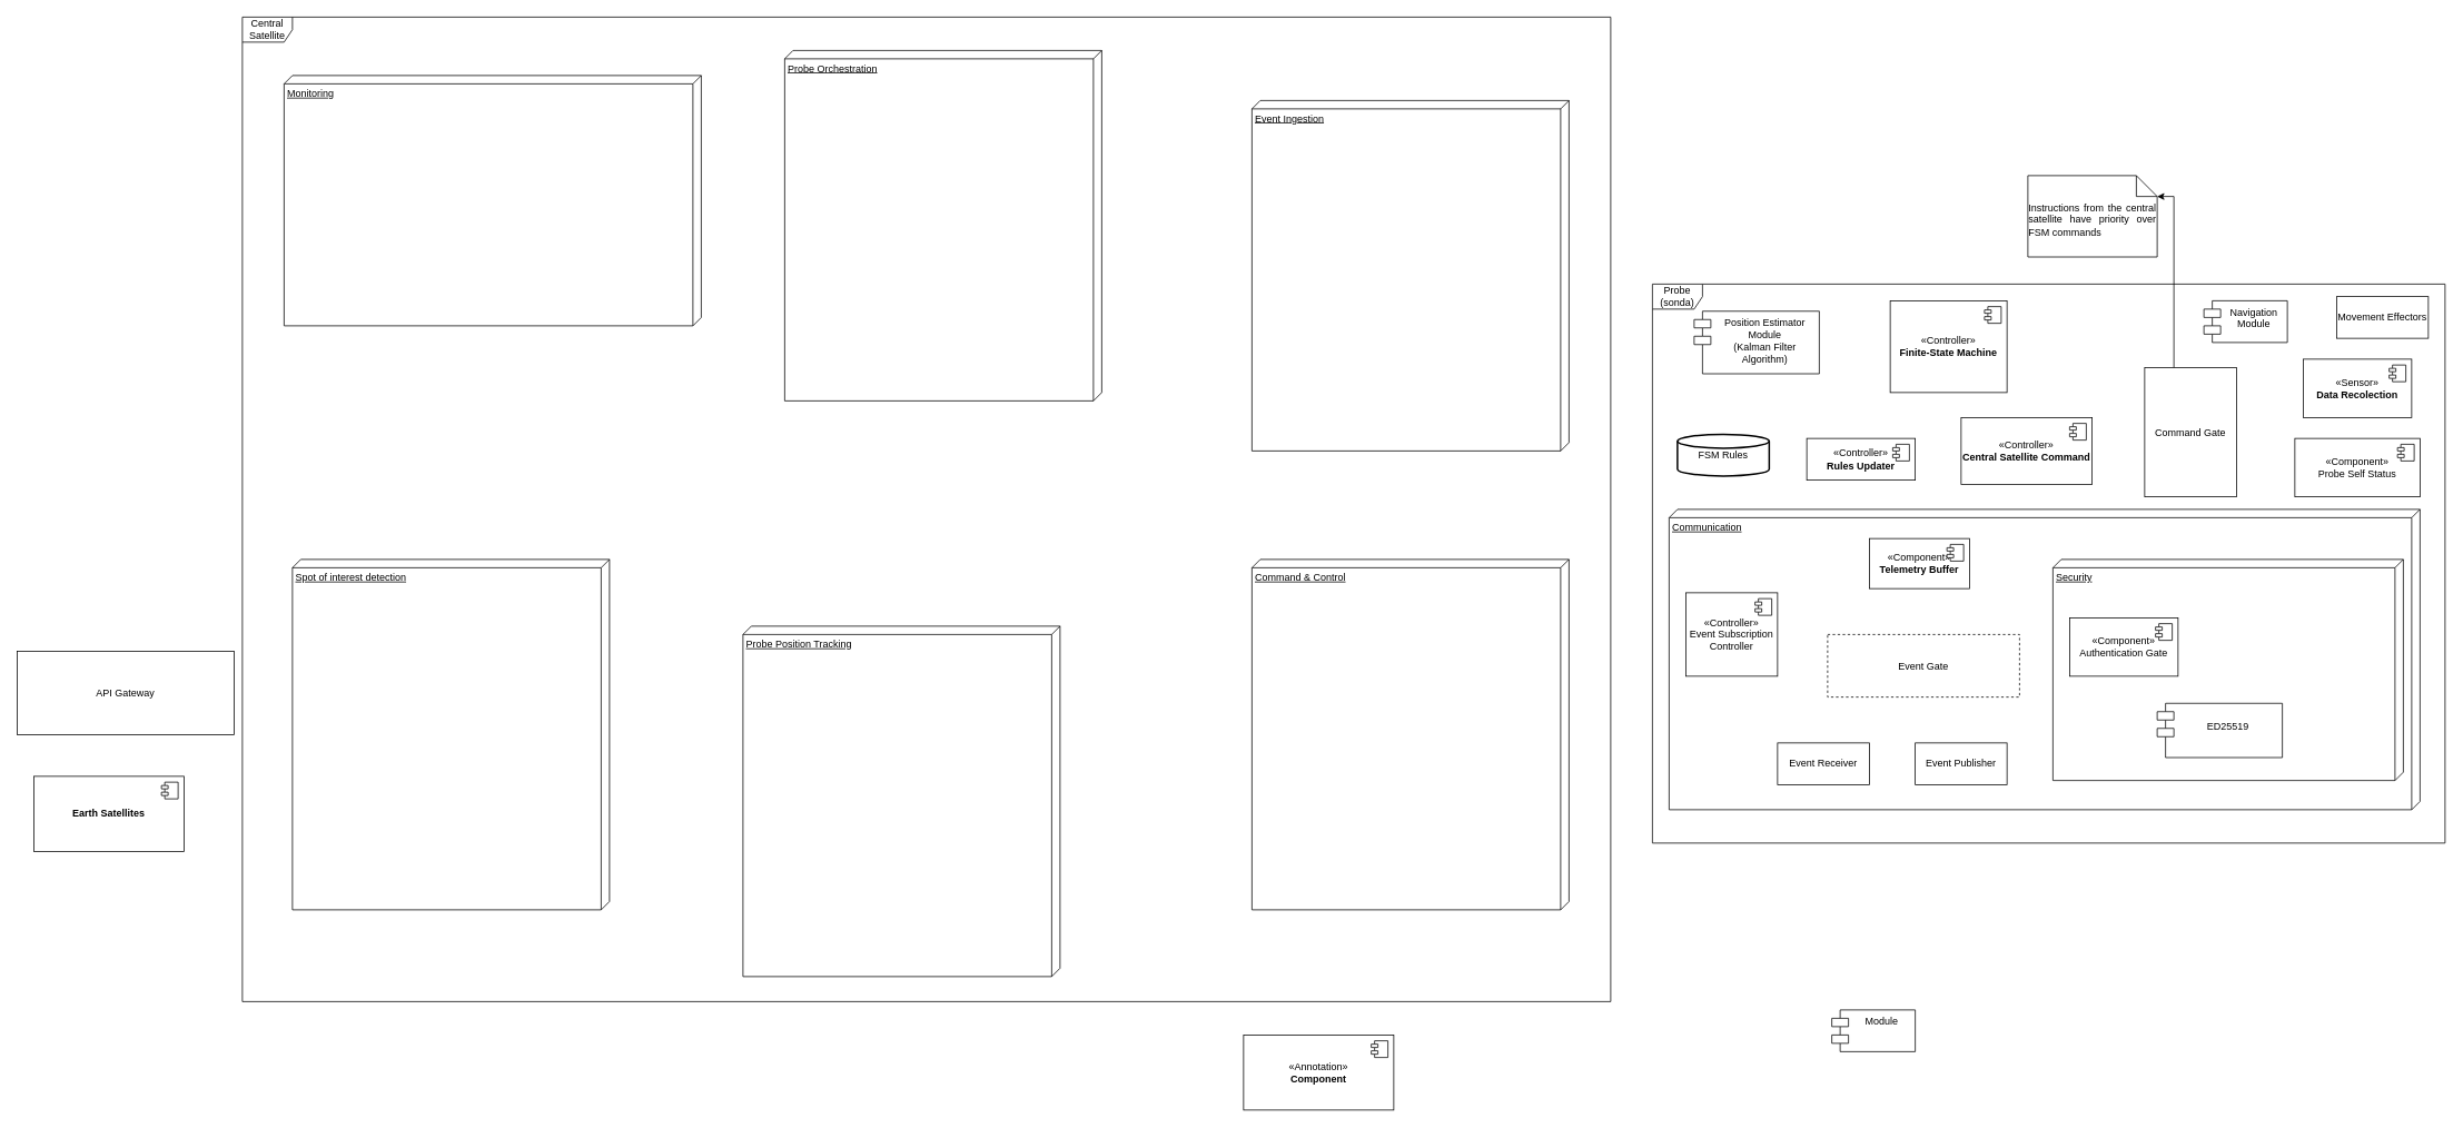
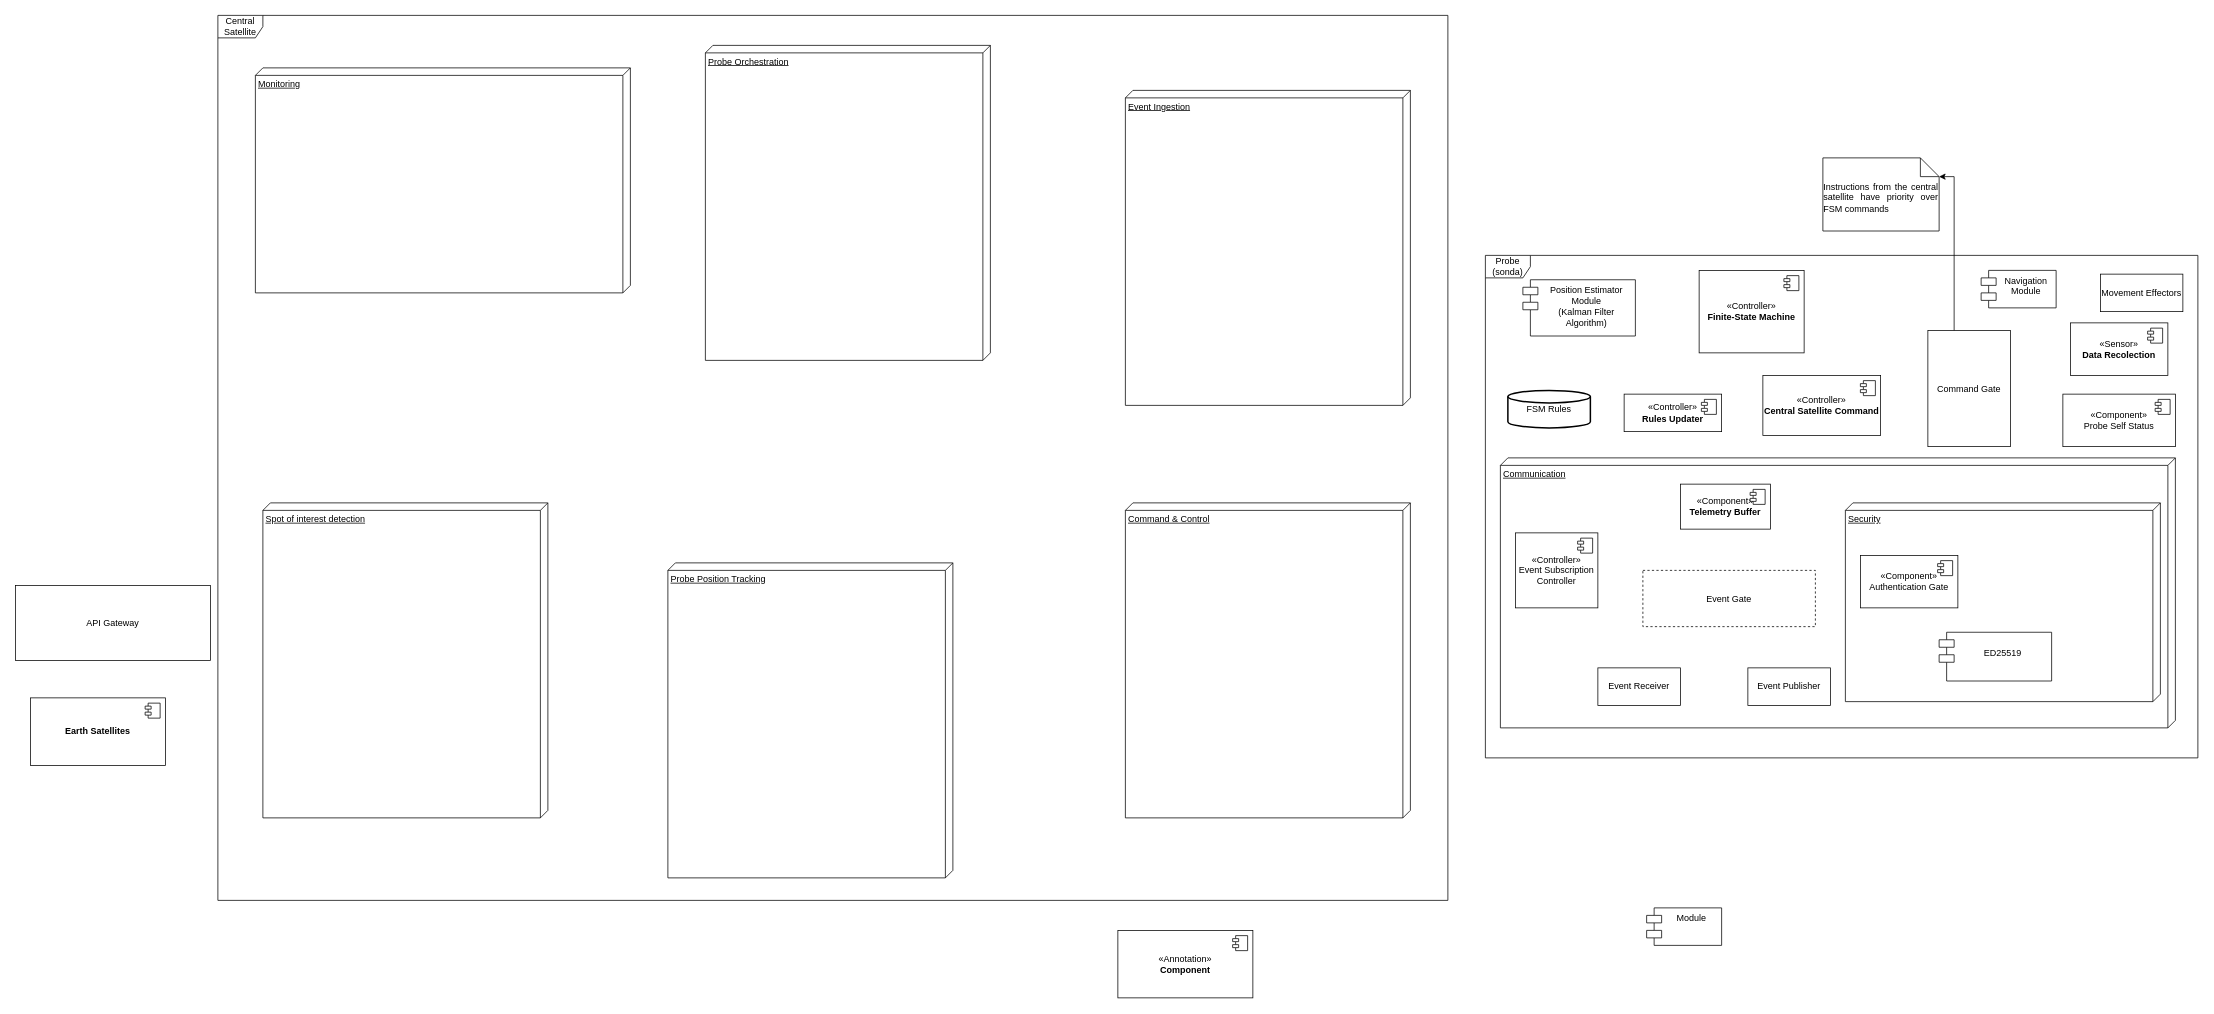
  <mxCell id="0" />
  <mxCell id="1" parent="0" />
  <mxCell id="2" value="Communication" style="verticalAlign=top;align=left;spacingTop=8;spacingLeft=2;spacingRight=12;shape=cube;size=10;direction=south;fontStyle=4;html=1;whiteSpace=wrap;" vertex="1" parent="1"><mxGeometry x="2000" y="610" width="900" height="360" as="geometry" /></mxCell>
  <mxCell id="3" value="«Controller»&lt;br&gt;&lt;b&gt;Finite-State Machine&lt;br&gt;&lt;/b&gt;" style="html=1;dropTarget=0;whiteSpace=wrap;" vertex="1" parent="1"><mxGeometry x="2265" y="360" width="140" height="110" as="geometry" /></mxCell>
  <mxCell id="4" value="" style="shape=module;jettyWidth=8;jettyHeight=4;" vertex="1" parent="3"><mxGeometry x="1" width="20" height="20" relative="1" as="geometry"><mxPoint x="-27" y="7" as="offset" /></mxGeometry></mxCell>
  <mxCell id="5" value="Central Satellite" style="shape=umlFrame;whiteSpace=wrap;html=1;pointerEvents=0;" vertex="1" parent="1"><mxGeometry x="290" y="20" width="1640" height="1180" as="geometry" /></mxCell>
  <mxCell id="6" value="Probe (sonda)" style="shape=umlFrame;whiteSpace=wrap;html=1;pointerEvents=0;" vertex="1" parent="1"><mxGeometry x="1980" y="340" width="950" height="670" as="geometry" /></mxCell>
  <mxCell id="7" value="API Gateway" style="html=1;whiteSpace=wrap;" vertex="1" parent="1"><mxGeometry x="20" y="780" width="260" height="100" as="geometry" /></mxCell>
  <mxCell id="8" value="Module" style="shape=module;align=left;spacingLeft=20;align=center;verticalAlign=top;whiteSpace=wrap;html=1;" vertex="1" parent="1"><mxGeometry x="2195" y="1210" width="100" height="50" as="geometry" /></mxCell>
  <mxCell id="9" value="&lt;b&gt;Earth Satellites&lt;/b&gt;" style="html=1;dropTarget=0;whiteSpace=wrap;" vertex="1" parent="1"><mxGeometry x="40" y="930" width="180" height="90" as="geometry" /></mxCell>
  <mxCell id="10" value="" style="shape=module;jettyWidth=8;jettyHeight=4;" vertex="1" parent="9"><mxGeometry x="1" width="20" height="20" relative="1" as="geometry"><mxPoint x="-27" y="7" as="offset" /></mxGeometry></mxCell>
  <mxCell id="11" value="&amp;laquo;Annotation&amp;raquo;&lt;br/&gt;&lt;b&gt;Component&lt;/b&gt;" style="html=1;dropTarget=0;whiteSpace=wrap;" vertex="1" parent="1"><mxGeometry x="1490" y="1240" width="180" height="90" as="geometry" /></mxCell>
  <mxCell id="12" value="" style="shape=module;jettyWidth=8;jettyHeight=4;" vertex="1" parent="11"><mxGeometry x="1" width="20" height="20" relative="1" as="geometry"><mxPoint x="-27" y="7" as="offset" /></mxGeometry></mxCell>
  <mxCell id="13" value="FSM Rules" style="strokeWidth=2;html=1;shape=mxgraph.flowchart.database;whiteSpace=wrap;" vertex="1" parent="1"><mxGeometry x="2010" y="520" width="110" height="50" as="geometry" /></mxCell>
  <mxCell id="14" value="«Controller»&lt;br&gt;&lt;b&gt;Rules Updater&lt;/b&gt;" style="html=1;dropTarget=0;whiteSpace=wrap;" vertex="1" parent="1"><mxGeometry x="2165" y="525" width="130" height="50" as="geometry" /></mxCell>
  <mxCell id="15" value="" style="shape=module;jettyWidth=8;jettyHeight=4;" vertex="1" parent="14"><mxGeometry x="1" width="20" height="20" relative="1" as="geometry"><mxPoint x="-27" y="7" as="offset" /></mxGeometry></mxCell>
- <mxCell id="16" value="Movement Effectors" style="html=1;whiteSpace=wrap;" vertex="1" parent="1"><mxGeometry x="2800" y="355" width="110" height="50" as="geometry" /></mxCell>
+ <mxCell id="16" value="Movement Effectors" style="html=1;whiteSpace=wrap;" vertex="1" parent="1"><mxGeometry x="2800" y="365" width="110" height="50" as="geometry" /></mxCell>
  <mxCell id="17" value="Position Estimator&lt;br&gt;Module&lt;br&gt;(Kalman Filter Algorithm)" style="shape=module;align=left;spacingLeft=20;align=center;verticalAlign=top;whiteSpace=wrap;html=1;" vertex="1" parent="1"><mxGeometry x="2030" y="372.5" width="150" height="75" as="geometry" /></mxCell>
  <mxCell id="18" value="Navigation Module" style="shape=module;align=left;spacingLeft=20;align=center;verticalAlign=top;whiteSpace=wrap;html=1;" vertex="1" parent="1"><mxGeometry x="2641" y="360" width="100" height="50" as="geometry" /></mxCell>
  <mxCell id="19" value="«Component»&lt;br&gt;Probe Self Status" style="html=1;dropTarget=0;whiteSpace=wrap;" vertex="1" parent="1"><mxGeometry x="2750" y="525" width="150" height="70" as="geometry" /></mxCell>
  <mxCell id="20" value="" style="shape=module;jettyWidth=8;jettyHeight=4;" vertex="1" parent="19"><mxGeometry x="1" width="20" height="20" relative="1" as="geometry"><mxPoint x="-27" y="7" as="offset" /></mxGeometry></mxCell>
  <mxCell id="21" value="Event Receiver" style="html=1;whiteSpace=wrap;" vertex="1" parent="1"><mxGeometry x="2130" y="890" width="110" height="50" as="geometry" /></mxCell>
- <mxCell id="22" value="Event Publisher" style="html=1;whiteSpace=wrap;" vertex="1" parent="1"><mxGeometry x="2295" y="890" width="110" height="50" as="geometry" /></mxCell>
+ <mxCell id="22" value="Event Publisher" style="html=1;whiteSpace=wrap;" vertex="1" parent="1"><mxGeometry x="2330" y="890" width="110" height="50" as="geometry" /></mxCell>
  <mxCell id="23" value="«Controller»&lt;br&gt;Event Subscription Controller" style="html=1;dropTarget=0;whiteSpace=wrap;" vertex="1" parent="1"><mxGeometry x="2020" y="710" width="110" height="100" as="geometry" /></mxCell>
  <mxCell id="24" value="" style="shape=module;jettyWidth=8;jettyHeight=4;" vertex="1" parent="23"><mxGeometry x="1" width="20" height="20" relative="1" as="geometry"><mxPoint x="-27" y="7" as="offset" /></mxGeometry></mxCell>
  <mxCell id="25" value="Security" style="verticalAlign=top;align=left;spacingTop=8;spacingLeft=2;spacingRight=12;shape=cube;size=10;direction=south;fontStyle=4;html=1;whiteSpace=wrap;" vertex="1" parent="1"><mxGeometry x="2460" y="670" width="420" height="265" as="geometry" /></mxCell>
  <mxCell id="26" value="&lt;div&gt;&lt;br&gt;&lt;/div&gt;ED25519" style="shape=module;align=left;spacingLeft=20;align=center;verticalAlign=top;whiteSpace=wrap;html=1;" vertex="1" parent="1"><mxGeometry x="2585" y="842.5" width="150" height="65" as="geometry" /></mxCell>
  <mxCell id="27" value="«Sensor»&lt;br&gt;&lt;b&gt;Data Recolection&lt;/b&gt;" style="html=1;dropTarget=0;whiteSpace=wrap;" vertex="1" parent="1"><mxGeometry x="2760" y="430" width="130" height="70" as="geometry" /></mxCell>
  <mxCell id="28" value="" style="shape=module;jettyWidth=8;jettyHeight=4;" vertex="1" parent="27"><mxGeometry x="1" width="20" height="20" relative="1" as="geometry"><mxPoint x="-27" y="7" as="offset" /></mxGeometry></mxCell>
  <mxCell id="29" value="«Component»&lt;div&gt;Authentication Gate&lt;/div&gt;" style="html=1;dropTarget=0;whiteSpace=wrap;" vertex="1" parent="1"><mxGeometry x="2480" y="740" width="130" height="70" as="geometry" /></mxCell>
  <mxCell id="30" value="" style="shape=module;jettyWidth=8;jettyHeight=4;" vertex="1" parent="29"><mxGeometry x="1" width="20" height="20" relative="1" as="geometry"><mxPoint x="-27" y="7" as="offset" /></mxGeometry></mxCell>
  <mxCell id="31" value="Event Gate" style="html=1;whiteSpace=wrap;dashed=1;" vertex="1" parent="1"><mxGeometry x="2190" y="760" width="230" height="75" as="geometry" /></mxCell>
  <mxCell id="32" value="Monitoring" style="verticalAlign=top;align=left;spacingTop=8;spacingLeft=2;spacingRight=12;shape=cube;size=10;direction=south;fontStyle=4;html=1;whiteSpace=wrap;" vertex="1" parent="1"><mxGeometry x="340" y="90" width="500" height="300" as="geometry" /></mxCell>
  <mxCell id="33" value="«Controller»&lt;br&gt;&lt;b&gt;Central Satellite Command&lt;/b&gt;" style="html=1;dropTarget=0;whiteSpace=wrap;" vertex="1" parent="1"><mxGeometry x="2350" width="157" height="80" as="geometry" y="500" /></mxCell>
  <mxCell id="34" value="" style="shape=module;jettyWidth=8;jettyHeight=4;" vertex="1" parent="33"><mxGeometry x="1" width="20" height="20" relative="1" as="geometry"><mxPoint x="-27" y="7" as="offset" /></mxGeometry></mxCell>
  <mxCell id="35" style="edgeStyle=orthogonalEdgeStyle;rounded=0;orthogonalLoop=1;jettySize=auto;html=1;entryX=0;entryY=0;entryDx=155;entryDy=25;entryPerimeter=0;exitX=0.155;exitY=0.016;exitDx=0;exitDy=0;exitPerimeter=0;" edge="1" parent="1" source="36" target="37"><mxGeometry relative="1" as="geometry"><mxPoint x="2625" y="290" as="targetPoint" /><Array as="points"><mxPoint x="2605" y="443" /><mxPoint x="2605" y="235" /></Array></mxGeometry></mxCell>
  <mxCell id="36" value="Command Gate" style="html=1;whiteSpace=wrap;" vertex="1" parent="1"><mxGeometry x="2570" y="440" width="110" height="155" as="geometry" /></mxCell>
  <mxCell id="37" value="&lt;div style=&quot;text-align: justify;&quot;&gt;&lt;span style=&quot;background-color: transparent; color: light-dark(rgb(0, 0, 0), rgb(255, 255, 255));&quot;&gt;Instructions from the central satellite have priority over FSM commands&lt;/span&gt;&lt;/div&gt;" style="shape=note2;boundedLbl=1;whiteSpace=wrap;html=1;size=25;verticalAlign=top;align=center;" vertex="1" parent="1"><mxGeometry x="2430" y="210" width="155" height="97.5" as="geometry" /></mxCell>
  <mxCell id="38" value="«Component»&lt;br&gt;&lt;b&gt;Telemetry Buffer&lt;/b&gt;" style="html=1;dropTarget=0;whiteSpace=wrap;" vertex="1" parent="1"><mxGeometry x="2240" y="645" width="120" height="60" as="geometry" /></mxCell>
  <mxCell id="39" value="" style="shape=module;jettyWidth=8;jettyHeight=4;" vertex="1" parent="38"><mxGeometry x="1" width="20" height="20" relative="1" as="geometry"><mxPoint x="-27" y="7" as="offset" /></mxGeometry></mxCell>
  <mxCell id="40" value="Spot of interest detection" style="verticalAlign=top;align=left;spacingTop=8;spacingLeft=2;spacingRight=12;shape=cube;size=10;direction=south;fontStyle=4;html=1;whiteSpace=wrap;" vertex="1" parent="1"><mxGeometry x="350" y="670" width="380" height="420" as="geometry" /></mxCell>
  <mxCell id="41" value="Probe Position Tracking" style="verticalAlign=top;align=left;spacingTop=8;spacingLeft=2;spacingRight=12;shape=cube;size=10;direction=south;fontStyle=4;html=1;whiteSpace=wrap;" vertex="1" parent="1"><mxGeometry x="890" y="750" width="380" height="420" as="geometry" /></mxCell>
  <mxCell id="42" value="Probe Orchestration" style="verticalAlign=top;align=left;spacingTop=8;spacingLeft=2;spacingRight=12;shape=cube;size=10;direction=south;fontStyle=4;html=1;whiteSpace=wrap;" vertex="1" parent="1"><mxGeometry x="940" y="60" width="380" height="420" as="geometry" /></mxCell>
  <mxCell id="43" value="Command &amp;amp; Control" style="verticalAlign=top;align=left;spacingTop=8;spacingLeft=2;spacingRight=12;shape=cube;size=10;direction=south;fontStyle=4;html=1;whiteSpace=wrap;" vertex="1" parent="1"><mxGeometry y="670" width="380" height="420" as="geometry" x="1500" /></mxCell>
  <mxCell id="44" value="Event Ingestion" style="verticalAlign=top;align=left;spacingTop=8;spacingLeft=2;spacingRight=12;shape=cube;size=10;direction=south;fontStyle=4;html=1;whiteSpace=wrap;" vertex="1" parent="1"><mxGeometry y="120" width="380" height="420" as="geometry" x="1500" /></mxCell>
